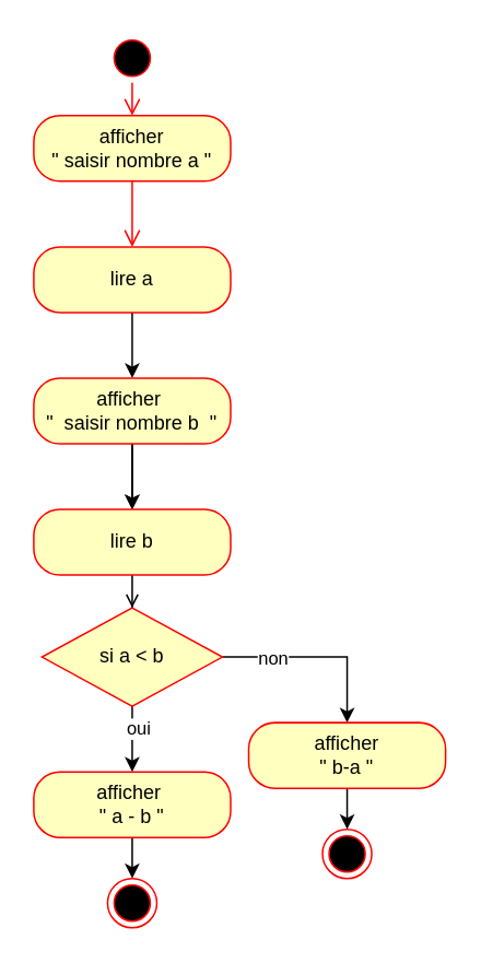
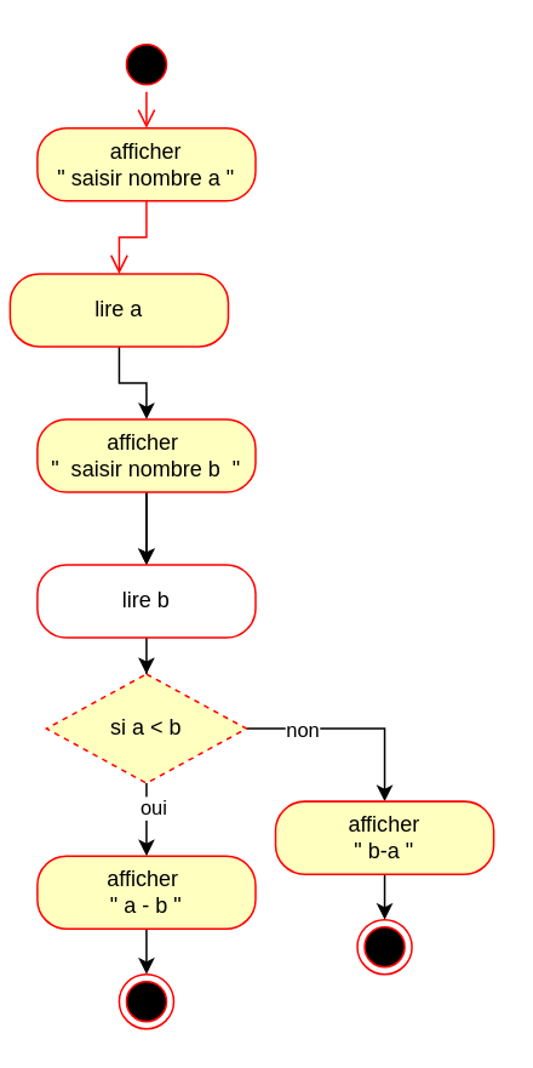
  <mxCell id="0" />
  <mxCell id="1" parent="0" />
  <mxCell id="2" value="" style="ellipse;html=1;shape=startState;fillColor=#000000;strokeColor=#ff0000;" vertex="1" parent="1"><mxGeometry x="65" y="20" width="30" height="30" as="geometry" /></mxCell>
  <mxCell id="3" value="" style="edgeStyle=orthogonalEdgeStyle;html=1;verticalAlign=bottom;endArrow=open;endSize=8;strokeColor=#ff0000;rounded=0;" edge="1" source="2" parent="1"><mxGeometry relative="1" as="geometry"><mxPoint x="80" y="70" as="targetPoint" /></mxGeometry></mxCell>
  <mxCell id="4" value="afficher&lt;br&gt;&quot; saisir nombre a &quot;" style="rounded=1;whiteSpace=wrap;html=1;arcSize=40;fontColor=#000000;fillColor=#ffffc0;strokeColor=#ff0000;" vertex="1" parent="1"><mxGeometry x="20" y="70" width="120" height="40" as="geometry" /></mxCell>
  <mxCell id="5" value="" style="edgeStyle=orthogonalEdgeStyle;html=1;verticalAlign=bottom;endArrow=open;endSize=8;strokeColor=#ff0000;rounded=0;" edge="1" source="4" parent="1" target="7"><mxGeometry relative="1" as="geometry"><mxPoint x="80" y="170" as="targetPoint" /></mxGeometry></mxCell>
  <mxCell id="6" style="edgeStyle=orthogonalEdgeStyle;rounded=0;orthogonalLoop=1;jettySize=auto;html=1;exitX=0.5;exitY=1;exitDx=0;exitDy=0;" edge="1" parent="1" source="7" target="10"><mxGeometry relative="1" as="geometry"><mxPoint x="80" y="230" as="targetPoint" /></mxGeometry></mxCell>
- <mxCell id="7" value="lire a" style="rounded=1;whiteSpace=wrap;html=1;arcSize=40;fontColor=#000000;fillColor=#ffffc0;strokeColor=#ff0000;" vertex="1" parent="1"><mxGeometry x="20" y="150" width="120" height="40" as="geometry" /></mxCell>
+ <mxCell id="7" value="lire a" style="rounded=1;whiteSpace=wrap;html=1;arcSize=40;fontColor=#000000;fillColor=#ffffc0;strokeColor=#ff0000;" vertex="1" parent="1"><mxGeometry x="5" y="150" width="120" height="40" as="geometry" /></mxCell>
  <mxCell id="8" style="edgeStyle=orthogonalEdgeStyle;rounded=0;orthogonalLoop=1;jettySize=auto;html=1;exitX=0.5;exitY=1;exitDx=0;exitDy=0;" edge="1" parent="1" source="10"><mxGeometry relative="1" as="geometry"><mxPoint x="80" y="310" as="targetPoint" /></mxGeometry></mxCell>
  <mxCell id="9" value="" style="edgeStyle=orthogonalEdgeStyle;rounded=0;orthogonalLoop=1;jettySize=auto;html=1;" edge="1" parent="1" source="10" target="12"><mxGeometry relative="1" as="geometry" /></mxCell>
  <mxCell id="10" value="afficher&amp;nbsp;&lt;br&gt;&quot;&amp;nbsp; saisir nombre b&amp;nbsp; &quot;" style="rounded=1;whiteSpace=wrap;html=1;arcSize=40;fontColor=#000000;fillColor=#ffffc0;strokeColor=#ff0000;" vertex="1" parent="1"><mxGeometry x="20" y="230" width="120" height="40" as="geometry" /></mxCell>
- <mxCell id="11" style="edgeStyle=orthogonalEdgeStyle;rounded=0;orthogonalLoop=1;jettySize=auto;html=1;exitX=0.5;exitY=1;exitDx=0;exitDy=0;endArrow=open;" edge="1" parent="1" source="12" target="17"><mxGeometry relative="1" as="geometry"><mxPoint x="80" y="390" as="targetPoint" /></mxGeometry></mxCell>
- <mxCell id="12" value="lire b&lt;br&gt;" style="whiteSpace=wrap;html=1;fillColor=#ffffc0;strokeColor=#ff0000;fontColor=#000000;rounded=1;arcSize=40;" vertex="1" parent="1"><mxGeometry x="20" y="310" width="120" height="40" as="geometry" /></mxCell>
+ <mxCell id="11" style="edgeStyle=orthogonalEdgeStyle;rounded=0;orthogonalLoop=1;jettySize=auto;html=1;exitX=0.5;exitY=1;exitDx=0;exitDy=0;" edge="1" parent="1" source="12" target="17"><mxGeometry relative="1" as="geometry"><mxPoint x="80" y="390" as="targetPoint" /></mxGeometry></mxCell>
+ <mxCell id="12" value="lire b&lt;br&gt;" style="whiteSpace=wrap;html=1;fillColor=#ffffff;strokeColor=#ff0000;fontColor=#000000;rounded=1;arcSize=40;" vertex="1" parent="1"><mxGeometry x="20" y="310" width="120" height="40" as="geometry" /></mxCell>
  <mxCell id="13" style="edgeStyle=orthogonalEdgeStyle;rounded=0;orthogonalLoop=1;jettySize=auto;html=1;exitX=0.5;exitY=1;exitDx=0;exitDy=0;" edge="1" parent="1" source="17" target="19"><mxGeometry relative="1" as="geometry"><mxPoint x="80" y="470" as="targetPoint" /><Array as="points"><mxPoint x="80" y="450" /><mxPoint x="80" y="450" /></Array></mxGeometry></mxCell>
  <mxCell id="14" value="oui" style="edgeLabel;html=1;align=center;verticalAlign=middle;resizable=0;points=[];" vertex="1" connectable="0" parent="13"><mxGeometry x="-0.35" y="3" relative="1" as="geometry"><mxPoint as="offset" /></mxGeometry></mxCell>
  <mxCell id="15" style="edgeStyle=orthogonalEdgeStyle;rounded=0;orthogonalLoop=1;jettySize=auto;html=1;exitX=1;exitY=0.5;exitDx=0;exitDy=0;" edge="1" parent="1" source="17" target="21"><mxGeometry relative="1" as="geometry"><mxPoint x="221" y="440" as="targetPoint" /></mxGeometry></mxCell>
  <mxCell id="16" value="non" style="edgeLabel;html=1;align=center;verticalAlign=middle;resizable=0;points=[];" vertex="1" connectable="0" parent="15"><mxGeometry x="-0.478" relative="1" as="geometry"><mxPoint as="offset" /></mxGeometry></mxCell>
- <mxCell id="17" value="si a &amp;lt; b" style="rhombus;whiteSpace=wrap;html=1;fontColor=#000000;fillColor=#ffffc0;strokeColor=#ff0000;" vertex="1" parent="1"><mxGeometry x="25" y="370" width="110" height="60" as="geometry" /></mxCell>
+ <mxCell id="17" value="si a &amp;lt; b" style="rhombus;whiteSpace=wrap;html=1;fontColor=#000000;fillColor=#ffffc0;strokeColor=#ff0000;dashed=1;" vertex="1" parent="1"><mxGeometry x="25" y="370" width="110" height="60" as="geometry" /></mxCell>
  <mxCell id="18" style="edgeStyle=orthogonalEdgeStyle;rounded=0;orthogonalLoop=1;jettySize=auto;html=1;exitX=0.5;exitY=1;exitDx=0;exitDy=0;" edge="1" parent="1" source="19" target="23"><mxGeometry relative="1" as="geometry"><mxPoint x="80" y="550" as="targetPoint" /></mxGeometry></mxCell>
  <mxCell id="19" value="afficher&amp;nbsp;&lt;br&gt;&quot; a - b &quot;" style="rounded=1;whiteSpace=wrap;html=1;arcSize=40;fontColor=#000000;fillColor=#ffffc0;strokeColor=#ff0000;" vertex="1" parent="1"><mxGeometry x="20" y="470" width="120" height="40" as="geometry" /></mxCell>
  <mxCell id="20" style="edgeStyle=orthogonalEdgeStyle;rounded=0;orthogonalLoop=1;jettySize=auto;html=1;exitX=0.5;exitY=1;exitDx=0;exitDy=0;" edge="1" parent="1" source="21" target="22"><mxGeometry relative="1" as="geometry"><mxPoint x="211" y="520" as="targetPoint" /></mxGeometry></mxCell>
  <mxCell id="21" value="afficher&lt;br&gt;&quot; b-a &quot;" style="rounded=1;whiteSpace=wrap;html=1;arcSize=40;fontColor=#000000;fillColor=#ffffc0;strokeColor=#ff0000;" vertex="1" parent="1"><mxGeometry x="151" y="440" width="120" height="40" as="geometry" /></mxCell>
  <mxCell id="22" value="" style="ellipse;html=1;shape=endState;fillColor=#000000;strokeColor=#ff0000;" vertex="1" parent="1"><mxGeometry x="196" y="505" width="30" height="30" as="geometry" /></mxCell>
  <mxCell id="23" value="" style="ellipse;html=1;shape=endState;fillColor=#000000;strokeColor=#ff0000;" vertex="1" parent="1"><mxGeometry x="65" y="535" width="30" height="30" as="geometry" /></mxCell>
